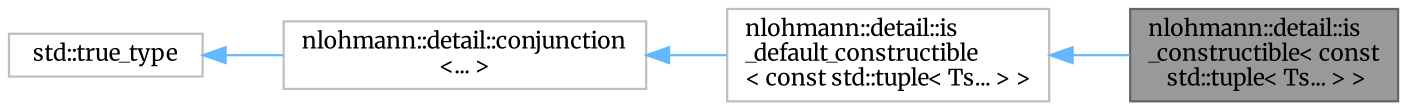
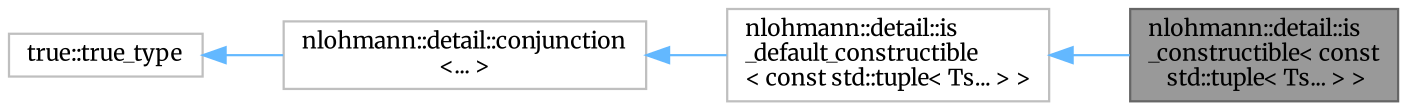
  digraph {
    rankdir=LR
    fontname=Merriweather
    node [color=grey75 fillcolor=white fontname=Merriweather fontsize=10 shape=box style=filled]
    edge [color=steelblue1 dir=back fontname=Merriweather fontsize=10 labelfontname=Helvetica labelfontsize=10 style=solid]
    n1 [color=gray40 fillcolor=grey60 fontcolor=black height=0.2 label="nlohmann::detail::is\l_constructible\< const\l std::tuple\< Ts... \> \>" width=0.4]
    n2 [height=0.2 label="nlohmann::detail::is\l_default_constructible\l\< const std::tuple\< Ts... \> \>" width=0.4]
    n3 [height=0.2 label="nlohmann::detail::conjunction\l\<... \>" width=0.4]
-   n4 [height=0.2 label="std::true_type" width=0.4]
+   n4 [height=0.2 label="true::true_type" width=0.4]
    n2 -> n1
    n3 -> n2
    n4 -> n3
  }
